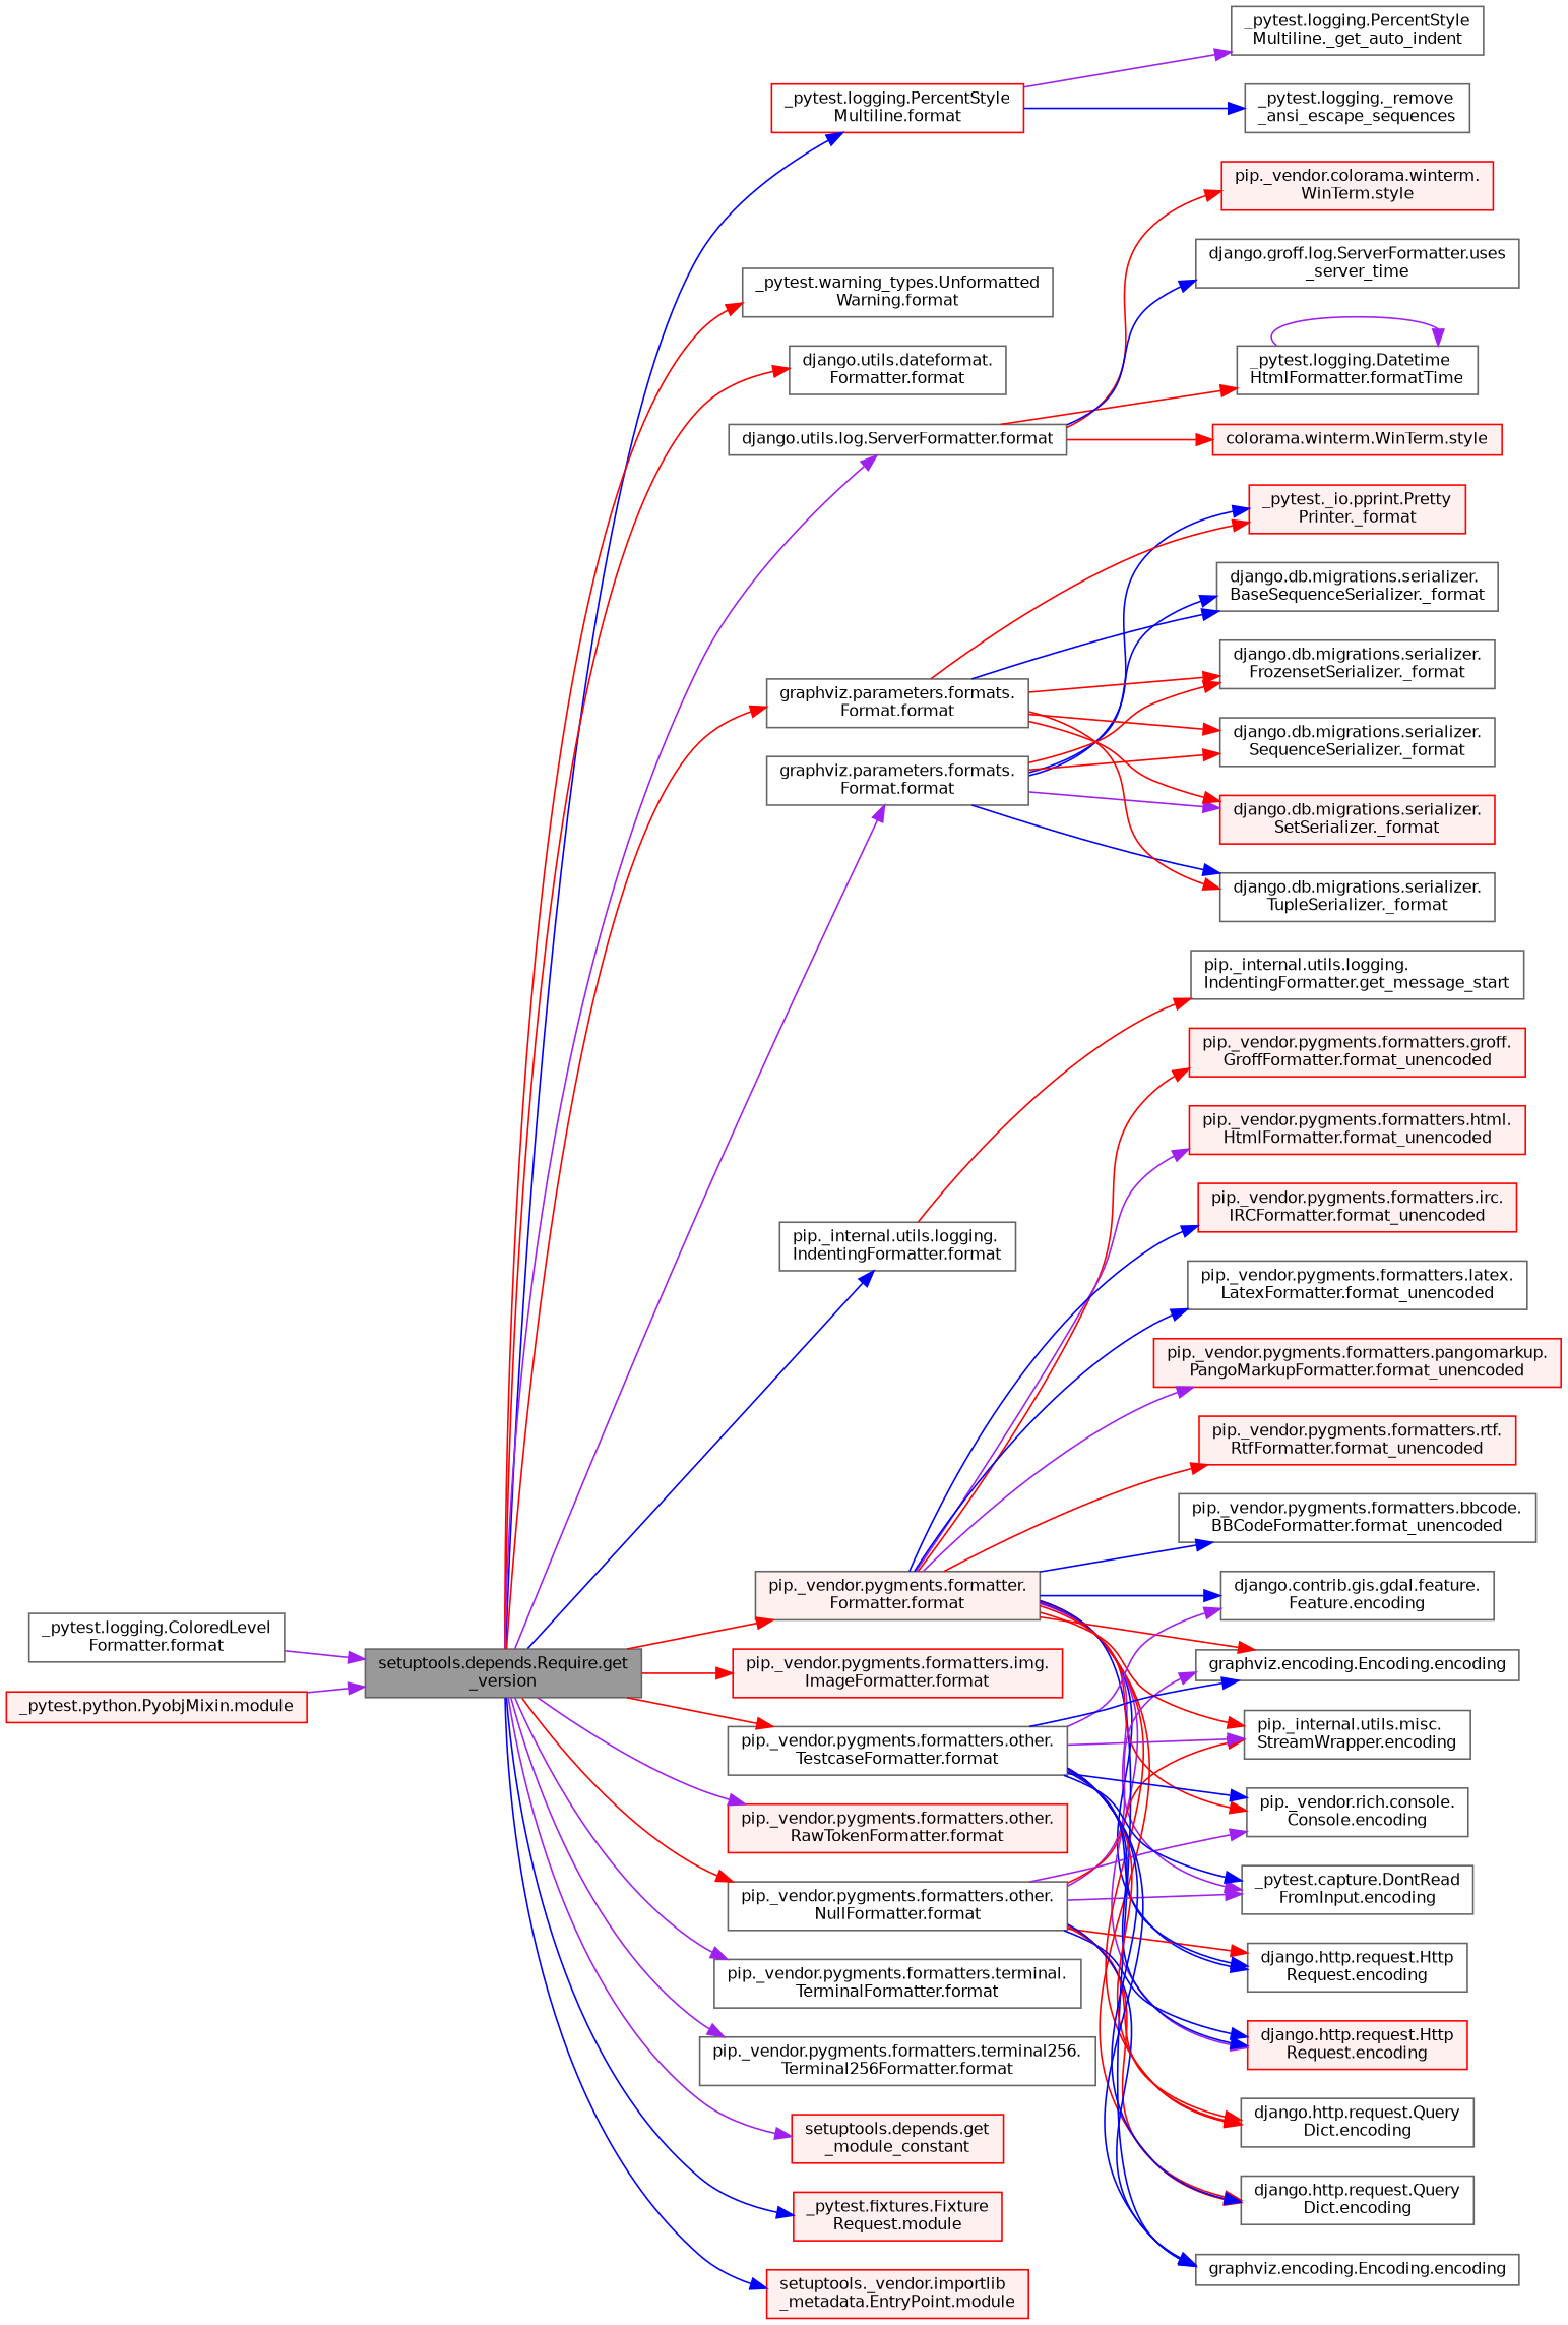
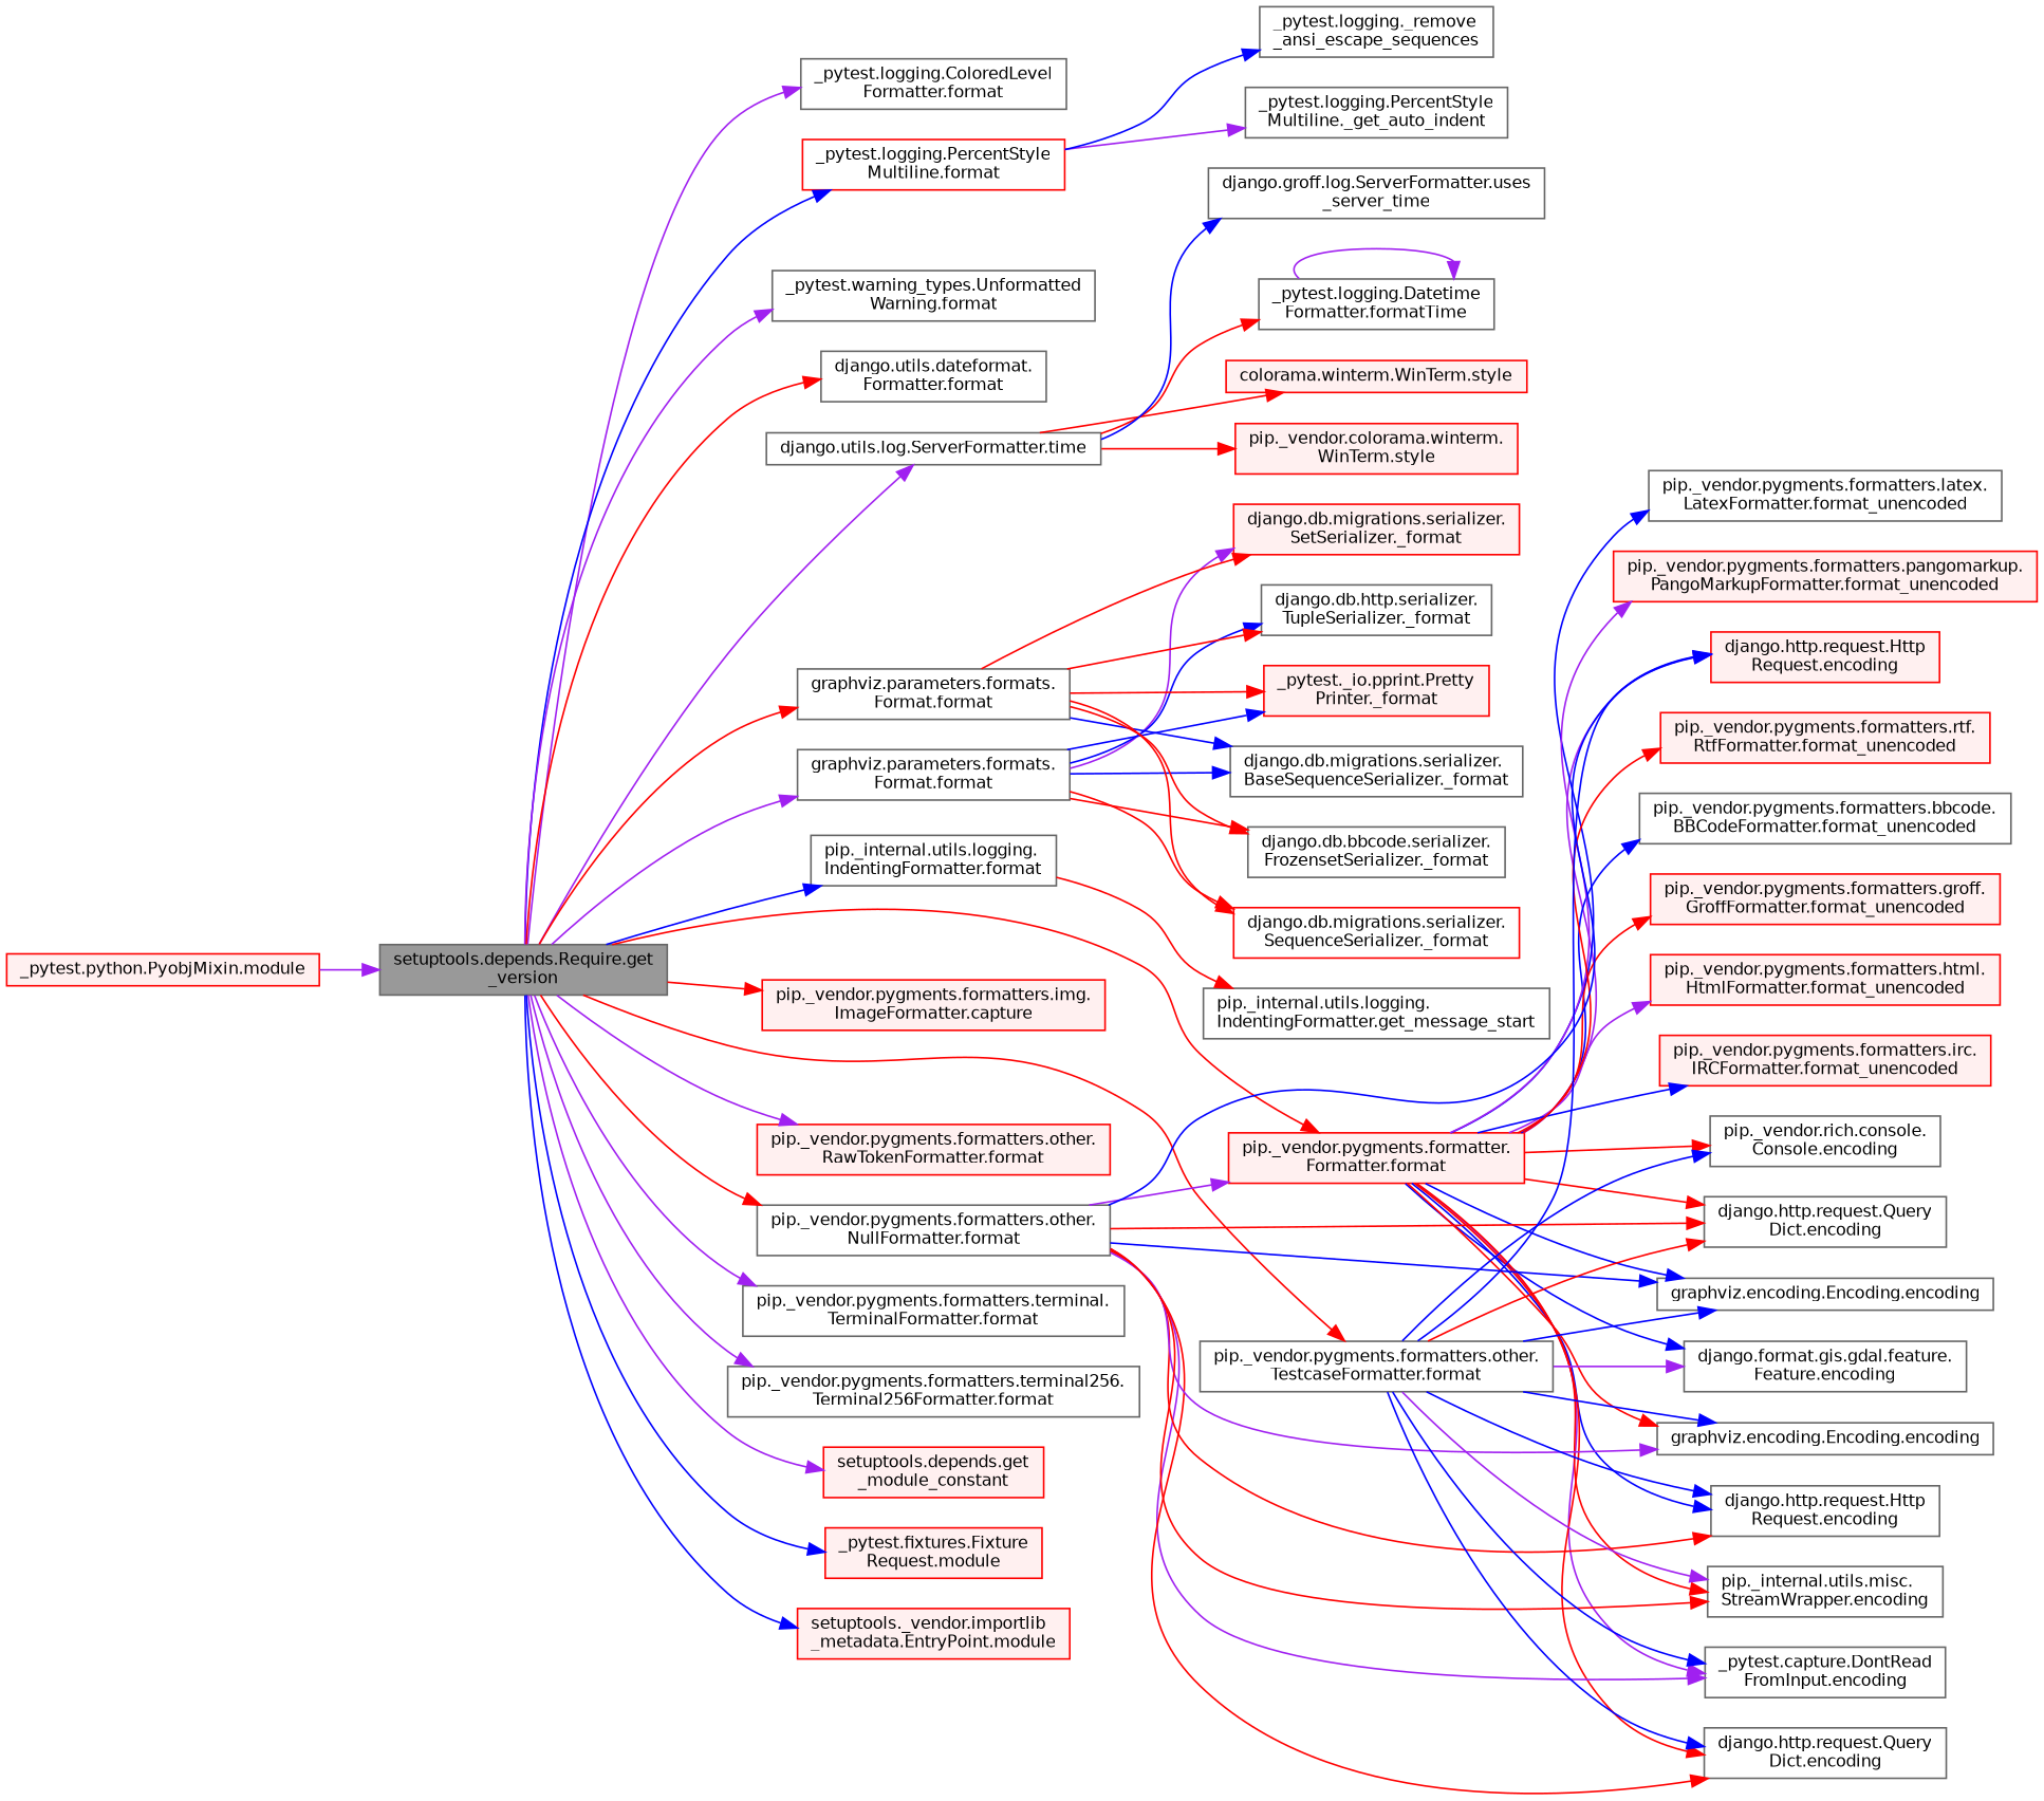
  digraph {
    rankdir=LR
    node [color=grey40 fillcolor=white fontname=Helvetica fontsize=10 shape=box style=filled]
    edge [color=red fontname=Helvetica fontsize=10 labelfontname=Helvetica labelfontsize=10 style=solid]
    n1 [color=gray40 fillcolor=grey60 fontcolor=black height=0.2 label="setuptools.depends.Require.get\l_version" width=0.4]
    n2 [height=0.2 label="_pytest.logging.ColoredLevel\lFormatter.format" width=0.4]
    n3 [color=red height=0.2 label="_pytest.logging.PercentStyle\lMultiline.format" width=0.4]
    n4 [height=0.2 label="_pytest.warning_types.Unformatted\lWarning.format" width=0.4]
    n5 [height=0.2 label="django.utils.dateformat.\lFormatter.format" width=0.4]
-   n6 [height=0.2 label="django.utils.log.ServerFormatter.format" width=0.4]
+   n6 [height=0.2 label="django.utils.log.ServerFormatter.time" width=0.4]
    n7 [height=0.2 label="graphviz.parameters.formats.\lFormat.format" width=0.4]
    n8 [height=0.2 label="graphviz.parameters.formats.\lFormat.format" width=0.4]
    n9 [height=0.2 label="pip._internal.utils.logging.\lIndentingFormatter.format" width=0.4]
-   n10 [fillcolor="#FFF0F0" height=0.2 label="pip._vendor.pygments.formatter.\lFormatter.format" width=0.4]
-   n11 [color=red fillcolor="#FFF0F0" height=0.2 label="pip._vendor.pygments.formatters.img.\lImageFormatter.format" width=0.4]
+   n10 [color=red fillcolor="#FFF0F0" height=0.2 label="pip._vendor.pygments.formatter.\lFormatter.format" width=0.4]
+   n11 [color=red fillcolor="#FFF0F0" height=0.2 label="pip._vendor.pygments.formatters.img.\lImageFormatter.capture" width=0.4]
    n12 [height=0.2 label="pip._vendor.pygments.formatters.other.\lNullFormatter.format" width=0.4]
    n13 [color=red fillcolor="#FFF0F0" height=0.2 label="pip._vendor.pygments.formatters.other.\lRawTokenFormatter.format" width=0.4]
    n14 [height=0.2 label="pip._vendor.pygments.formatters.other.\lTestcaseFormatter.format" width=0.4]
    n15 [height=0.2 label="pip._vendor.pygments.formatters.terminal.\lTerminalFormatter.format" width=0.4]
    n16 [height=0.2 label="pip._vendor.pygments.formatters.terminal256.\lTerminal256Formatter.format" width=0.4]
    n17 [color=red fillcolor="#FFF0F0" height=0.2 label="setuptools.depends.get\l_module_constant" width=0.4]
    n18 [color=red fillcolor="#FFF0F0" height=0.2 label="_pytest.fixtures.Fixture\lRequest.module" width=0.4]
    n19 [color=red fillcolor="#FFF0F0" height=0.2 label="setuptools._vendor.importlib\l_metadata.EntryPoint.module" width=0.4]
    n20 [height=0.2 label="_pytest.logging.PercentStyle\lMultiline._get_auto_indent" width=0.4]
    n21 [height=0.2 label="_pytest.logging._remove\l_ansi_escape_sequences" width=0.4]
-   n22 [height=0.2 label="_pytest.logging.Datetime\lHtmlFormatter.formatTime" width=0.4]
+   n22 [height=0.2 label="_pytest.logging.Datetime\lFormatter.formatTime" width=0.4]
    n23 [color=red fillcolor="#FFF0F0" height=0.2 label="colorama.winterm.WinTerm.style" width=0.4]
    n24 [color=red fillcolor="#FFF0F0" height=0.2 label="pip._vendor.colorama.winterm.\lWinTerm.style" width=0.4]
    n25 [height=0.2 label="django.groff.log.ServerFormatter.uses\l_server_time" width=0.4]
    n26 [color=red fillcolor="#FFF0F0" height=0.2 label="_pytest._io.pprint.Pretty\lPrinter._format" width=0.4]
    n27 [height=0.2 label="django.db.migrations.serializer.\lBaseSequenceSerializer._format" width=0.4]
-   n28 [height=0.2 label="django.db.migrations.serializer.\lFrozensetSerializer._format" width=0.4]
-   n29 [height=0.2 label="django.db.migrations.serializer.\lSequenceSerializer._format" width=0.4]
+   n28 [height=0.2 label="django.db.bbcode.serializer.\lFrozensetSerializer._format" width=0.4]
+   n29 [color=red height=0.2 label="django.db.migrations.serializer.\lSequenceSerializer._format" width=0.4]
    n30 [color=red fillcolor="#FFF0F0" height=0.2 label="django.db.migrations.serializer.\lSetSerializer._format" width=0.4]
-   n31 [height=0.2 label="django.db.migrations.serializer.\lTupleSerializer._format" width=0.4]
+   n31 [height=0.2 label="django.db.http.serializer.\lTupleSerializer._format" width=0.4]
    n32 [height=0.2 label="pip._internal.utils.logging.\lIndentingFormatter.get_message_start" width=0.4]
    n33 [height=0.2 label="_pytest.capture.DontRead\lFromInput.encoding" width=0.4]
-   n34 [height=0.2 label="django.contrib.gis.gdal.feature.\lFeature.encoding" width=0.4]
+   n34 [height=0.2 label="django.format.gis.gdal.feature.\lFeature.encoding" width=0.4]
    n35 [height=0.2 label="django.http.request.Http\lRequest.encoding" width=0.4]
    n36 [color=red fillcolor="#FFF0F0" height=0.2 label="django.http.request.Http\lRequest.encoding" width=0.4]
    n37 [height=0.2 label="django.http.request.Query\lDict.encoding" width=0.4]
    n38 [height=0.2 label="django.http.request.Query\lDict.encoding" width=0.4]
    n39 [height=0.2 label="graphviz.encoding.Encoding.encoding" width=0.4]
    n40 [height=0.2 label="graphviz.encoding.Encoding.encoding" width=0.4]
    n41 [height=0.2 label="pip._internal.utils.misc.\lStreamWrapper.encoding" width=0.4]
    n42 [height=0.2 label="pip._vendor.rich.console.\lConsole.encoding" width=0.4]
    n43 [height=0.2 label="pip._vendor.pygments.formatters.bbcode.\lBBCodeFormatter.format_unencoded" width=0.4]
    n44 [color=red fillcolor="#FFF0F0" height=0.2 label="pip._vendor.pygments.formatters.groff.\lGroffFormatter.format_unencoded" width=0.4]
    n45 [color=red fillcolor="#FFF0F0" height=0.2 label="pip._vendor.pygments.formatters.html.\lHtmlFormatter.format_unencoded" width=0.4]
    n46 [color=red fillcolor="#FFF0F0" height=0.2 label="pip._vendor.pygments.formatters.irc.\lIRCFormatter.format_unencoded" width=0.4]
    n47 [height=0.2 label="pip._vendor.pygments.formatters.latex.\lLatexFormatter.format_unencoded" width=0.4]
    n48 [color=red fillcolor="#FFF0F0" height=0.2 label="pip._vendor.pygments.formatters.pangomarkup.\lPangoMarkupFormatter.format_unencoded" width=0.4]
    n49 [color=red fillcolor="#FFF0F0" height=0.2 label="pip._vendor.pygments.formatters.rtf.\lRtfFormatter.format_unencoded" width=0.4]
    n50 [color=red fillcolor="#FFF0F0" height=0.2 label="_pytest.python.PyobjMixin.module" width=0.4]
-   n2 -> n1 [color=purple]
+   n1 -> n2 [color=purple]
    n1 -> n3 [color=blue]
-   n1 -> n4
+   n1 -> n4 [color=purple]
    n1 -> n5
    n1 -> n6 [color=purple]
    n1 -> n7 [color=purple]
    n1 -> n8
    n1 -> n9 [color=blue]
    n1 -> n10
    n1 -> n11
    n1 -> n12
    n1 -> n13 [color=purple]
    n1 -> n14
    n1 -> n15 [color=purple]
    n1 -> n16 [color=purple]
    n1 -> n17 [color=purple]
    n1 -> n18 [color=blue]
    n1 -> n19 [color=blue]
    n3 -> n20 [color=purple]
    n3 -> n21 [color=blue]
    n6 -> n22
    n6 -> n23
    n6 -> n24
    n6 -> n25 [color=blue]
    n7 -> n26 [color=blue]
    n7 -> n27 [color=blue]
    n7 -> n28
    n7 -> n29
    n7 -> n30 [color=purple]
    n7 -> n31 [color=blue]
    n8 -> n26
    n8 -> n27 [color=blue]
    n8 -> n28
    n8 -> n29
    n8 -> n30
    n8 -> n31
    n9 -> n32
    n10 -> n33 [color=purple]
    n10 -> n34 [color=blue]
    n10 -> n35 [color=blue]
    n10 -> n36 [color=purple]
    n10 -> n37
    n10 -> n38
    n10 -> n39 [color=blue]
    n10 -> n40
    n10 -> n41
    n10 -> n42
    n10 -> n43 [color=blue]
    n10 -> n44
    n10 -> n45 [color=purple]
    n10 -> n46 [color=blue]
    n10 -> n47 [color=blue]
    n10 -> n48 [color=purple]
    n10 -> n49
    n12 -> n33 [color=purple]
    n12 -> n35
    n12 -> n36 [color=blue]
    n12 -> n37
    n12 -> n38
    n12 -> n39 [color=blue]
    n12 -> n40 [color=purple]
    n12 -> n41
-   n12 -> n42 [color=purple]
+   n12 -> n10 [color=purple]
    n14 -> n33 [color=blue]
    n14 -> n34 [color=purple]
    n14 -> n35 [color=blue]
    n14 -> n36 [color=blue]
    n14 -> n37
    n14 -> n38 [color=blue]
    n14 -> n39 [color=blue]
    n14 -> n40 [color=blue]
    n14 -> n41 [color=purple]
    n14 -> n42 [color=blue]
    n22 -> n22 [color=purple]
    n50 -> n1 [color=purple]
  }
